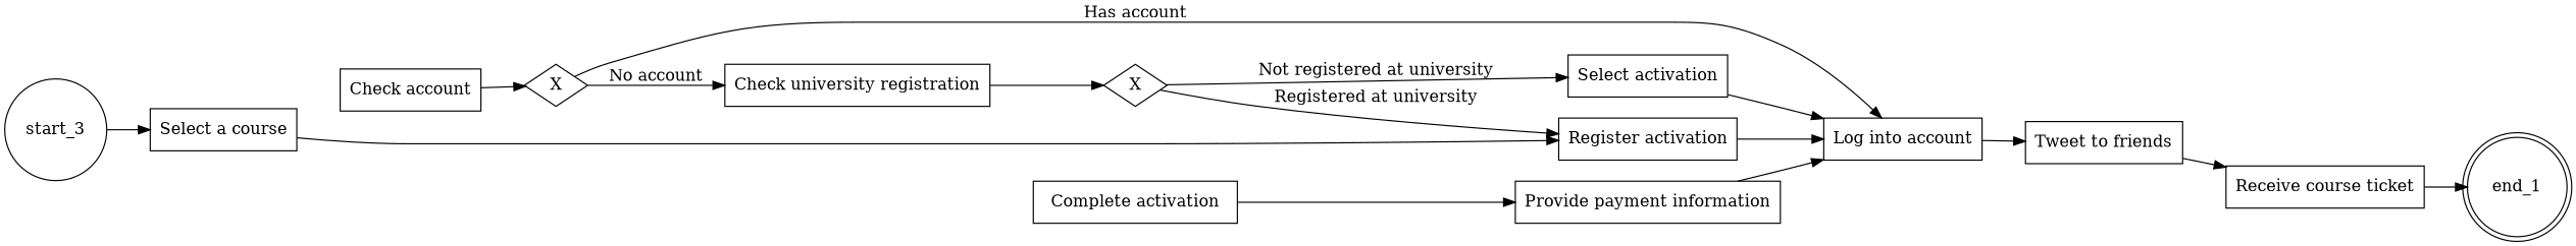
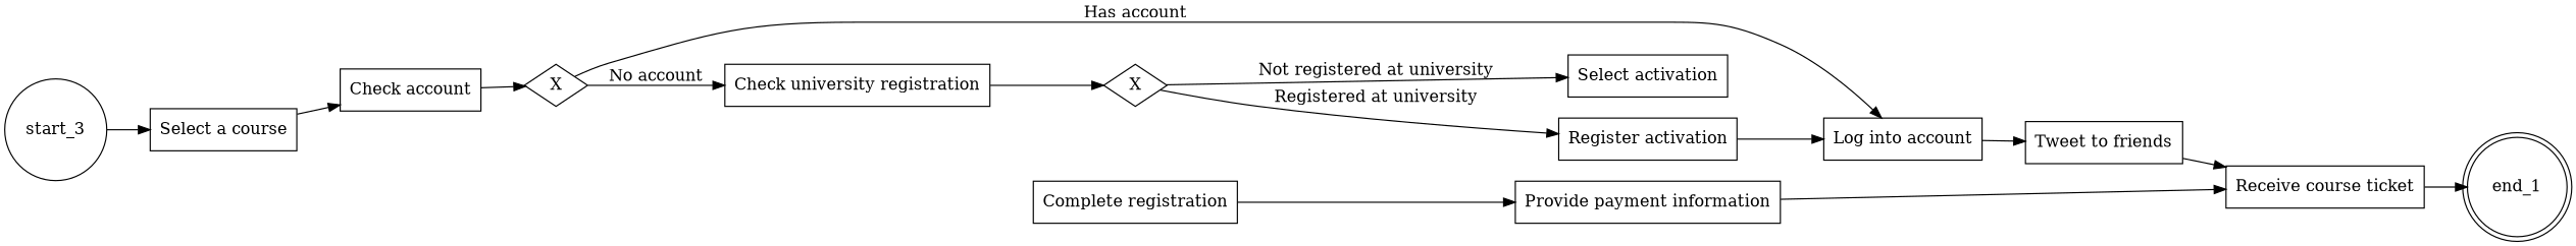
  digraph {
    fontname="DejaVu Serif"
    rankdir=LR
    node [fontname="DejaVu Serif" shape=rectangle]
    edge [fontname="DejaVu Serif"]
    n1 [label=start_3 shape=circle]
    "Select a course"
    "Check account"
    end_1 [shape=doublecircle]
    n5 [label=X shape=diamond]
    "Check university registration"
    "Log into account"
    n8 [label=X shape=diamond]
    n9 [label="Register activation"]
    n10 [label="Select activation"]
    "Tweet to friends"
    "Receive course ticket"
-   "Complete registration" [label="Complete activation"]
+   "Complete registration"
    "Provide payment information"
    n1 -> "Select a course"
-   "Select a course" -> n9
+   "Select a course" -> "Check account"
    "Check account" -> n5
    n5 -> "Check university registration" [label="No account"]
    n5 -> "Log into account" [label="Has account"]
    "Check university registration" -> n8
    "Log into account" -> "Tweet to friends"
    n8 -> n9 [label="Registered at university"]
    n8 -> n10 [label="Not registered at university"]
    n9 -> "Log into account"
-   n10 -> "Log into account"
    "Tweet to friends" -> "Receive course ticket"
    "Receive course ticket" -> end_1
    "Complete registration" -> "Provide payment information"
-   "Provide payment information" -> "Log into account"
+   "Provide payment information" -> "Receive course ticket"
  }
